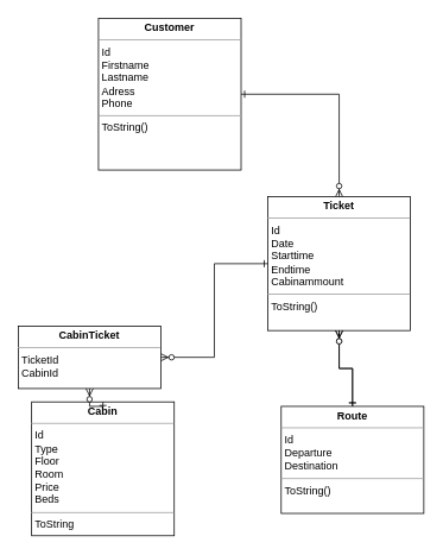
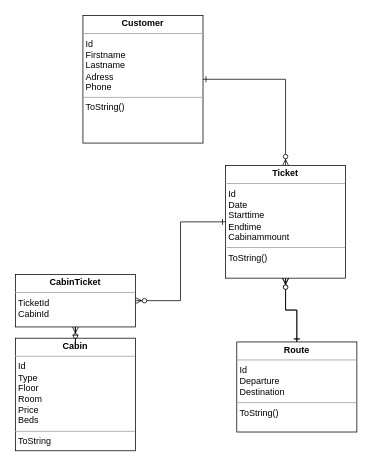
  <mxCell id="0" />
  <mxCell id="1" parent="0" />
  <mxCell id="2" value="&lt;p style=&quot;margin: 0px ; margin-top: 4px ; text-align: center&quot;&gt;&lt;b&gt;Customer&lt;/b&gt;&lt;/p&gt;&lt;hr size=&quot;1&quot;&gt;&lt;p style=&quot;margin: 0px ; margin-left: 4px&quot;&gt;Id&lt;/p&gt;&lt;p style=&quot;margin: 0px ; margin-left: 4px&quot;&gt;Firstname&lt;/p&gt;&lt;p style=&quot;margin: 0px ; margin-left: 4px&quot;&gt;Lastname&lt;/p&gt;&lt;p style=&quot;margin: 0px ; margin-left: 4px&quot;&gt;Adress&lt;/p&gt;&lt;p style=&quot;margin: 0px ; margin-left: 4px&quot;&gt;Phone&lt;/p&gt;&lt;hr size=&quot;1&quot;&gt;&lt;p style=&quot;margin: 0px ; margin-left: 4px&quot;&gt;ToString()&lt;/p&gt;" style="verticalAlign=top;align=left;overflow=fill;fontSize=12;fontFamily=Helvetica;html=1;" vertex="1" parent="1"><mxGeometry x="110" y="20" width="160" height="170" as="geometry" /></mxCell>
  <mxCell id="3" style="edgeStyle=orthogonalEdgeStyle;rounded=0;orthogonalLoop=1;jettySize=auto;html=1;entryX=1;entryY=0.5;entryDx=0;entryDy=0;endArrow=ERone;endFill=0;startArrow=ERzeroToMany;startFill=1;exitX=0.5;exitY=0;exitDx=0;exitDy=0;" edge="1" parent="1" source="5" target="2"><mxGeometry relative="1" as="geometry" /></mxCell>
  <mxCell id="4" value="" style="edgeStyle=orthogonalEdgeStyle;rounded=0;orthogonalLoop=1;jettySize=auto;html=1;startArrow=ERzeroToMany;startFill=1;endArrow=ERone;endFill=0;" edge="1" parent="1" source="5" target="8"><mxGeometry relative="1" as="geometry" /></mxCell>
  <mxCell id="5" value="&lt;p style=&quot;margin: 0px ; margin-top: 4px ; text-align: center&quot;&gt;&lt;b&gt;Ticket&lt;/b&gt;&lt;/p&gt;&lt;hr size=&quot;1&quot;&gt;&lt;p style=&quot;margin: 0px ; margin-left: 4px&quot;&gt;Id&lt;/p&gt;&lt;p style=&quot;margin: 0px ; margin-left: 4px&quot;&gt;Date&lt;/p&gt;&lt;p style=&quot;margin: 0px ; margin-left: 4px&quot;&gt;Starttime&lt;/p&gt;&lt;p style=&quot;margin: 0px ; margin-left: 4px&quot;&gt;Endtime&lt;/p&gt;&lt;p style=&quot;margin: 0px ; margin-left: 4px&quot;&gt;Cabinammount&lt;/p&gt;&lt;hr size=&quot;1&quot;&gt;&lt;p style=&quot;margin: 0px ; margin-left: 4px&quot;&gt;ToString()&lt;/p&gt;" style="verticalAlign=top;align=left;overflow=fill;fontSize=12;fontFamily=Helvetica;html=1;" vertex="1" parent="1"><mxGeometry x="300" y="220" width="160" height="150" as="geometry" /></mxCell>
- <mxCell id="6" value="&lt;p style=&quot;margin: 0px ; margin-top: 4px ; text-align: center&quot;&gt;&lt;b&gt;Cabin&lt;/b&gt;&lt;/p&gt;&lt;hr size=&quot;1&quot;&gt;&lt;p style=&quot;margin: 0px ; margin-left: 4px&quot;&gt;Id&lt;/p&gt;&lt;p style=&quot;margin: 0px ; margin-left: 4px&quot;&gt;Type&lt;/p&gt;&lt;p style=&quot;margin: 0px ; margin-left: 4px&quot;&gt;Floor&lt;/p&gt;&lt;p style=&quot;margin: 0px ; margin-left: 4px&quot;&gt;Room&lt;/p&gt;&lt;p style=&quot;margin: 0px ; margin-left: 4px&quot;&gt;Price&lt;/p&gt;&lt;p style=&quot;margin: 0px ; margin-left: 4px&quot;&gt;Beds&lt;/p&gt;&lt;hr size=&quot;1&quot;&gt;&lt;p style=&quot;margin: 0px ; margin-left: 4px&quot;&gt;ToString&lt;/p&gt;" style="verticalAlign=top;align=left;overflow=fill;fontSize=12;fontFamily=Helvetica;html=1;" vertex="1" parent="1"><mxGeometry x="35" y="450" width="160" height="150" as="geometry" /></mxCell>
+ <mxCell id="6" value="&lt;p style=&quot;margin: 0px ; margin-top: 4px ; text-align: center&quot;&gt;&lt;b&gt;Cabin&lt;/b&gt;&lt;/p&gt;&lt;hr size=&quot;1&quot;&gt;&lt;p style=&quot;margin: 0px ; margin-left: 4px&quot;&gt;Id&lt;/p&gt;&lt;p style=&quot;margin: 0px ; margin-left: 4px&quot;&gt;Type&lt;/p&gt;&lt;p style=&quot;margin: 0px ; margin-left: 4px&quot;&gt;Floor&lt;/p&gt;&lt;p style=&quot;margin: 0px ; margin-left: 4px&quot;&gt;Room&lt;/p&gt;&lt;p style=&quot;margin: 0px ; margin-left: 4px&quot;&gt;Price&lt;/p&gt;&lt;p style=&quot;margin: 0px ; margin-left: 4px&quot;&gt;Beds&lt;/p&gt;&lt;hr size=&quot;1&quot;&gt;&lt;p style=&quot;margin: 0px ; margin-left: 4px&quot;&gt;ToString&lt;/p&gt;" style="verticalAlign=top;align=left;overflow=fill;fontSize=12;fontFamily=Helvetica;html=1;" vertex="1" parent="1"><mxGeometry x="20" y="450" width="160" height="150" as="geometry" /></mxCell>
  <mxCell id="7" style="edgeStyle=orthogonalEdgeStyle;rounded=0;orthogonalLoop=1;jettySize=auto;html=1;startArrow=ERzeroToMany;startFill=1;endArrow=ERone;endFill=0;exitX=0.5;exitY=1;exitDx=0;exitDy=0;" edge="1" parent="1" source="5" target="8"><mxGeometry relative="1" as="geometry" /></mxCell>
  <mxCell id="8" value="&lt;p style=&quot;margin: 0px ; margin-top: 4px ; text-align: center&quot;&gt;&lt;b&gt;Route&lt;/b&gt;&lt;/p&gt;&lt;hr size=&quot;1&quot;&gt;&lt;p style=&quot;margin: 0px ; margin-left: 4px&quot;&gt;Id&lt;/p&gt;&lt;p style=&quot;margin: 0px ; margin-left: 4px&quot;&gt;Departure&lt;/p&gt;&lt;p style=&quot;margin: 0px ; margin-left: 4px&quot;&gt;Destination&lt;/p&gt;&lt;hr size=&quot;1&quot;&gt;&lt;p style=&quot;margin: 0px ; margin-left: 4px&quot;&gt;ToString()&lt;/p&gt;" style="verticalAlign=top;align=left;overflow=fill;fontSize=12;fontFamily=Helvetica;html=1;" vertex="1" parent="1"><mxGeometry x="315" y="455" width="160" height="120" as="geometry" /></mxCell>
  <mxCell id="9" style="edgeStyle=orthogonalEdgeStyle;rounded=0;orthogonalLoop=1;jettySize=auto;html=1;entryX=0.5;entryY=0;entryDx=0;entryDy=0;startArrow=ERzeroToMany;startFill=1;endArrow=ERone;endFill=0;" edge="1" parent="1" source="11" target="6"><mxGeometry relative="1" as="geometry" /></mxCell>
  <mxCell id="10" style="edgeStyle=orthogonalEdgeStyle;rounded=0;orthogonalLoop=1;jettySize=auto;html=1;entryX=0;entryY=0.5;entryDx=0;entryDy=0;startArrow=ERzeroToMany;startFill=1;endArrow=ERone;endFill=0;" edge="1" parent="1" source="11" target="5"><mxGeometry relative="1" as="geometry" /></mxCell>
  <mxCell id="11" value="&lt;p style=&quot;margin: 0px ; margin-top: 4px ; text-align: center&quot;&gt;&lt;b&gt;CabinTicket&lt;/b&gt;&lt;/p&gt;&lt;hr size=&quot;1&quot;&gt;&lt;p style=&quot;margin: 0px ; margin-left: 4px&quot;&gt;TicketId&lt;/p&gt;&lt;p style=&quot;margin: 0px ; margin-left: 4px&quot;&gt;CabinId&lt;/p&gt;" style="verticalAlign=top;align=left;overflow=fill;fontSize=12;fontFamily=Helvetica;html=1;" vertex="1" parent="1"><mxGeometry x="20" y="365" width="160" height="70" as="geometry" /></mxCell>
